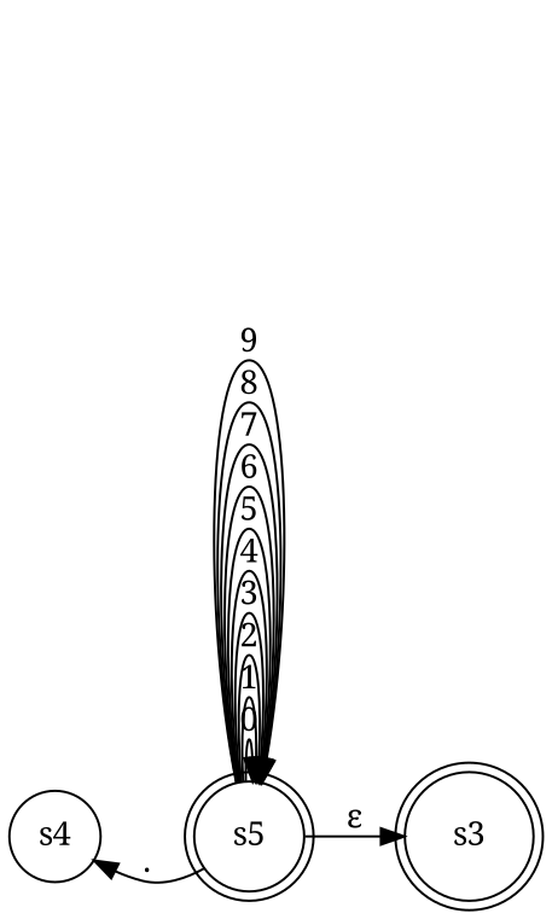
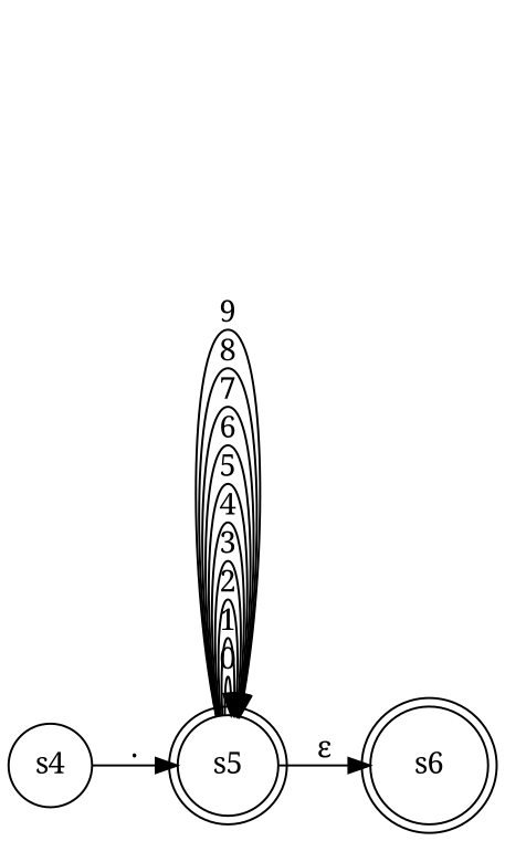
  digraph {
    fontname="Noto Serif"
    rankdir=LR
    node [fontname="Noto Serif" shape=doublecircle]
    edge [fontname="Noto Serif"]
    n1 [label=s4 shape=circle]
    n2 [label=s5]
-   n3 [label=s3]
-   n2 -> n1 [label="."]
+   n3 [label=s6]
+   n1 -> n2 [label="."]
    n2 -> n2 [label=0]
    n2 -> n2 [label=1]
    n2 -> n2 [label=2]
    n2 -> n2 [label=3]
    n2 -> n2 [label=4]
    n2 -> n2 [label=5]
    n2 -> n2 [label=6]
    n2 -> n2 [label=7]
    n2 -> n2 [label=8]
    n2 -> n2 [label=9]
    n2 -> n3 [label="ε"]
  }
